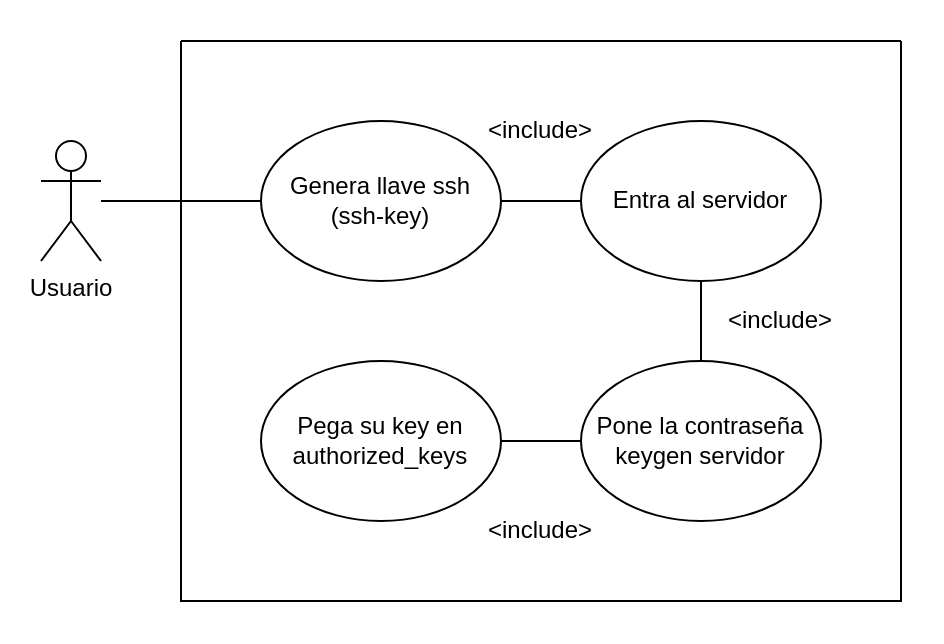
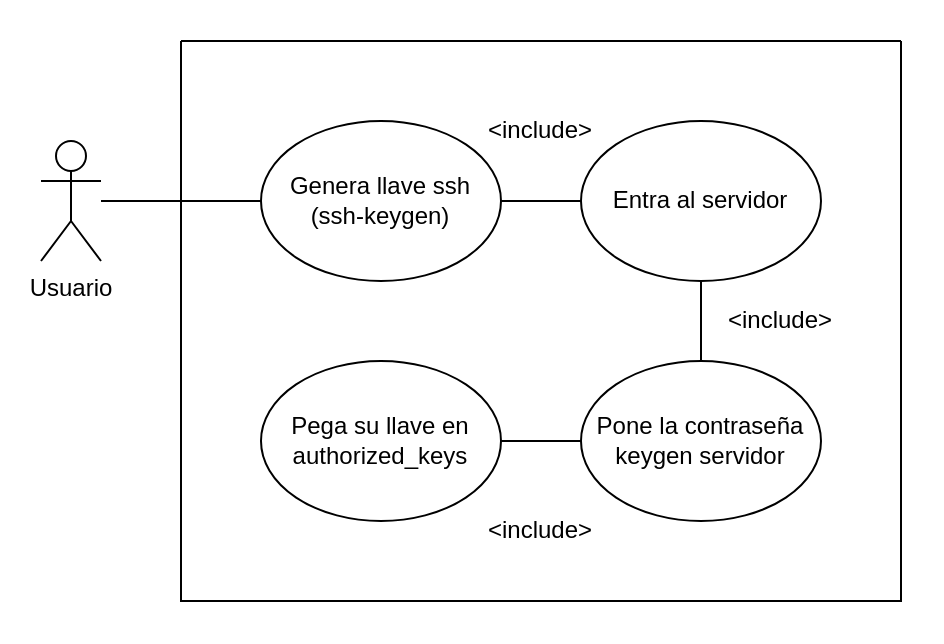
  <mxCell id="0" />
  <mxCell id="1" parent="0" />
  <mxCell id="2" value="" style="swimlane;startSize=0;" vertex="1" parent="1"><mxGeometry x="90" y="20" width="360" height="280" as="geometry" /></mxCell>
  <mxCell id="3" value="" style="endArrow=none;html=1;rounded=0;entryX=0.5;entryY=0;entryDx=0;entryDy=0;exitX=0.5;exitY=1;exitDx=0;exitDy=0;" edge="1" parent="2"><mxGeometry width="50" height="50" relative="1" as="geometry"><mxPoint x="260" y="120" as="sourcePoint" /><mxPoint x="260" y="160" as="targetPoint" /></mxGeometry></mxCell>
- <mxCell id="4" value="Pega su key en authorized_keys" style="ellipse;whiteSpace=wrap;html=1;" vertex="1" parent="2"><mxGeometry x="40" y="160" width="120" height="80" as="geometry" /></mxCell>
+ <mxCell id="4" value="Pega su llave en authorized_keys" style="ellipse;whiteSpace=wrap;html=1;" vertex="1" parent="2"><mxGeometry x="40" y="160" width="120" height="80" as="geometry" /></mxCell>
  <mxCell id="5" value="" style="endArrow=none;html=1;rounded=0;entryX=1;entryY=0.5;entryDx=0;entryDy=0;exitX=0;exitY=0.5;exitDx=0;exitDy=0;" edge="1" parent="2" source="9" target="4"><mxGeometry width="50" height="50" relative="1" as="geometry"><mxPoint x="260" y="240" as="sourcePoint" /><mxPoint x="190" y="270" as="targetPoint" /></mxGeometry></mxCell>
- <mxCell id="6" value="Genera llave ssh&lt;div&gt;(ssh-key)&lt;/div&gt;" style="ellipse;whiteSpace=wrap;html=1;" vertex="1" parent="2"><mxGeometry x="40" y="40" width="120" height="80" as="geometry" /></mxCell>
+ <mxCell id="6" value="Genera llave ssh&lt;div&gt;(ssh-keygen)&lt;/div&gt;" style="ellipse;whiteSpace=wrap;html=1;" vertex="1" parent="2"><mxGeometry x="40" y="40" width="120" height="80" as="geometry" /></mxCell>
  <mxCell id="7" value="" style="endArrow=none;html=1;rounded=0;entryX=0;entryY=0.5;entryDx=0;entryDy=0;exitX=1;exitY=0.5;exitDx=0;exitDy=0;" edge="1" parent="2"><mxGeometry width="50" height="50" relative="1" as="geometry"><mxPoint x="160" y="80" as="sourcePoint" /><mxPoint x="200" y="80" as="targetPoint" /></mxGeometry></mxCell>
  <mxCell id="8" value="Entra al servidor" style="ellipse;whiteSpace=wrap;html=1;" vertex="1" parent="2"><mxGeometry x="200" y="40" width="120" height="80" as="geometry" /></mxCell>
  <mxCell id="9" value="&lt;div&gt;Pone la contraseña&lt;/div&gt;&lt;div&gt;keygen servidor&lt;/div&gt;" style="ellipse;whiteSpace=wrap;html=1;" vertex="1" parent="2"><mxGeometry x="200" y="160" width="120" height="80" as="geometry" /></mxCell>
  <mxCell id="10" value="&amp;lt;include&amp;gt;" style="text;html=1;align=center;verticalAlign=middle;whiteSpace=wrap;rounded=0;" vertex="1" parent="2"><mxGeometry x="150" y="30" width="60" height="30" as="geometry" /></mxCell>
  <mxCell id="11" value="&amp;lt;include&amp;gt;" style="text;html=1;align=center;verticalAlign=middle;whiteSpace=wrap;rounded=0;" vertex="1" parent="2"><mxGeometry x="270" y="125" width="60" height="30" as="geometry" /></mxCell>
  <mxCell id="12" value="&amp;lt;include&amp;gt;" style="text;html=1;align=center;verticalAlign=middle;whiteSpace=wrap;rounded=0;" vertex="1" parent="2"><mxGeometry x="150" y="230" width="60" height="30" as="geometry" /></mxCell>
  <mxCell id="13" value="Usuario" style="shape=umlActor;verticalLabelPosition=bottom;verticalAlign=top;html=1;outlineConnect=0;" vertex="1" parent="1"><mxGeometry x="20" y="70" width="30" height="60" as="geometry" /></mxCell>
  <mxCell id="14" value="" style="endArrow=none;html=1;rounded=0;entryX=0;entryY=0.5;entryDx=0;entryDy=0;" edge="1" parent="1" source="13"><mxGeometry width="50" height="50" relative="1" as="geometry"><mxPoint x="200" y="280" as="sourcePoint" /><mxPoint x="130" y="100" as="targetPoint" /></mxGeometry></mxCell>
